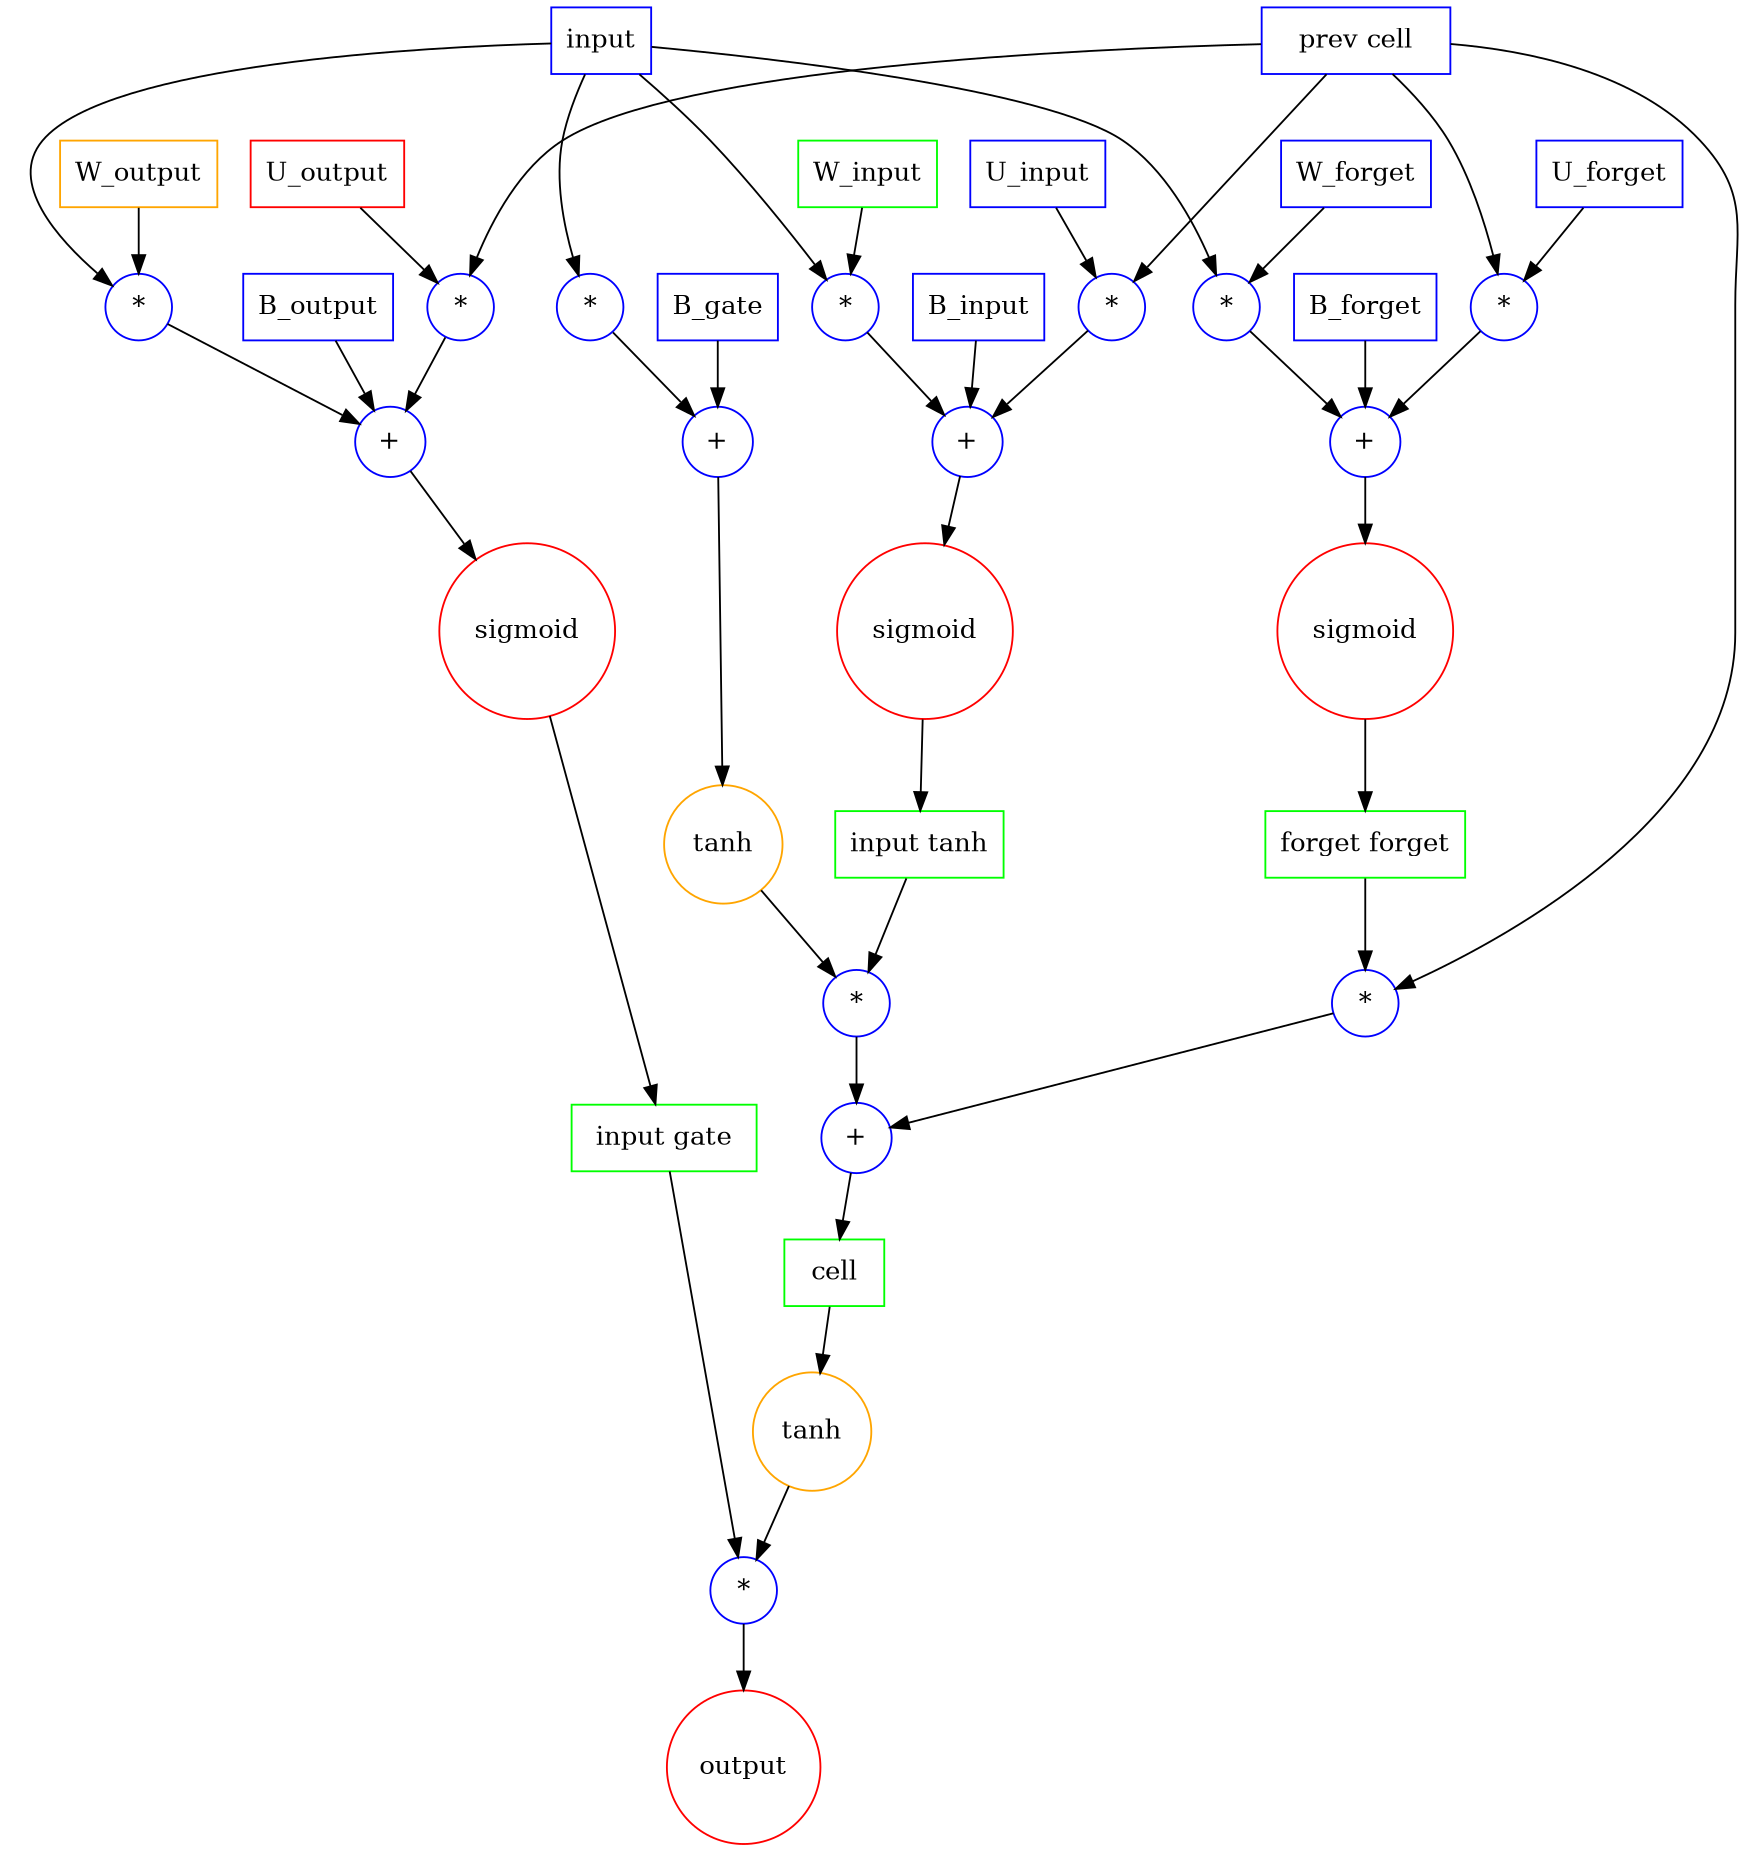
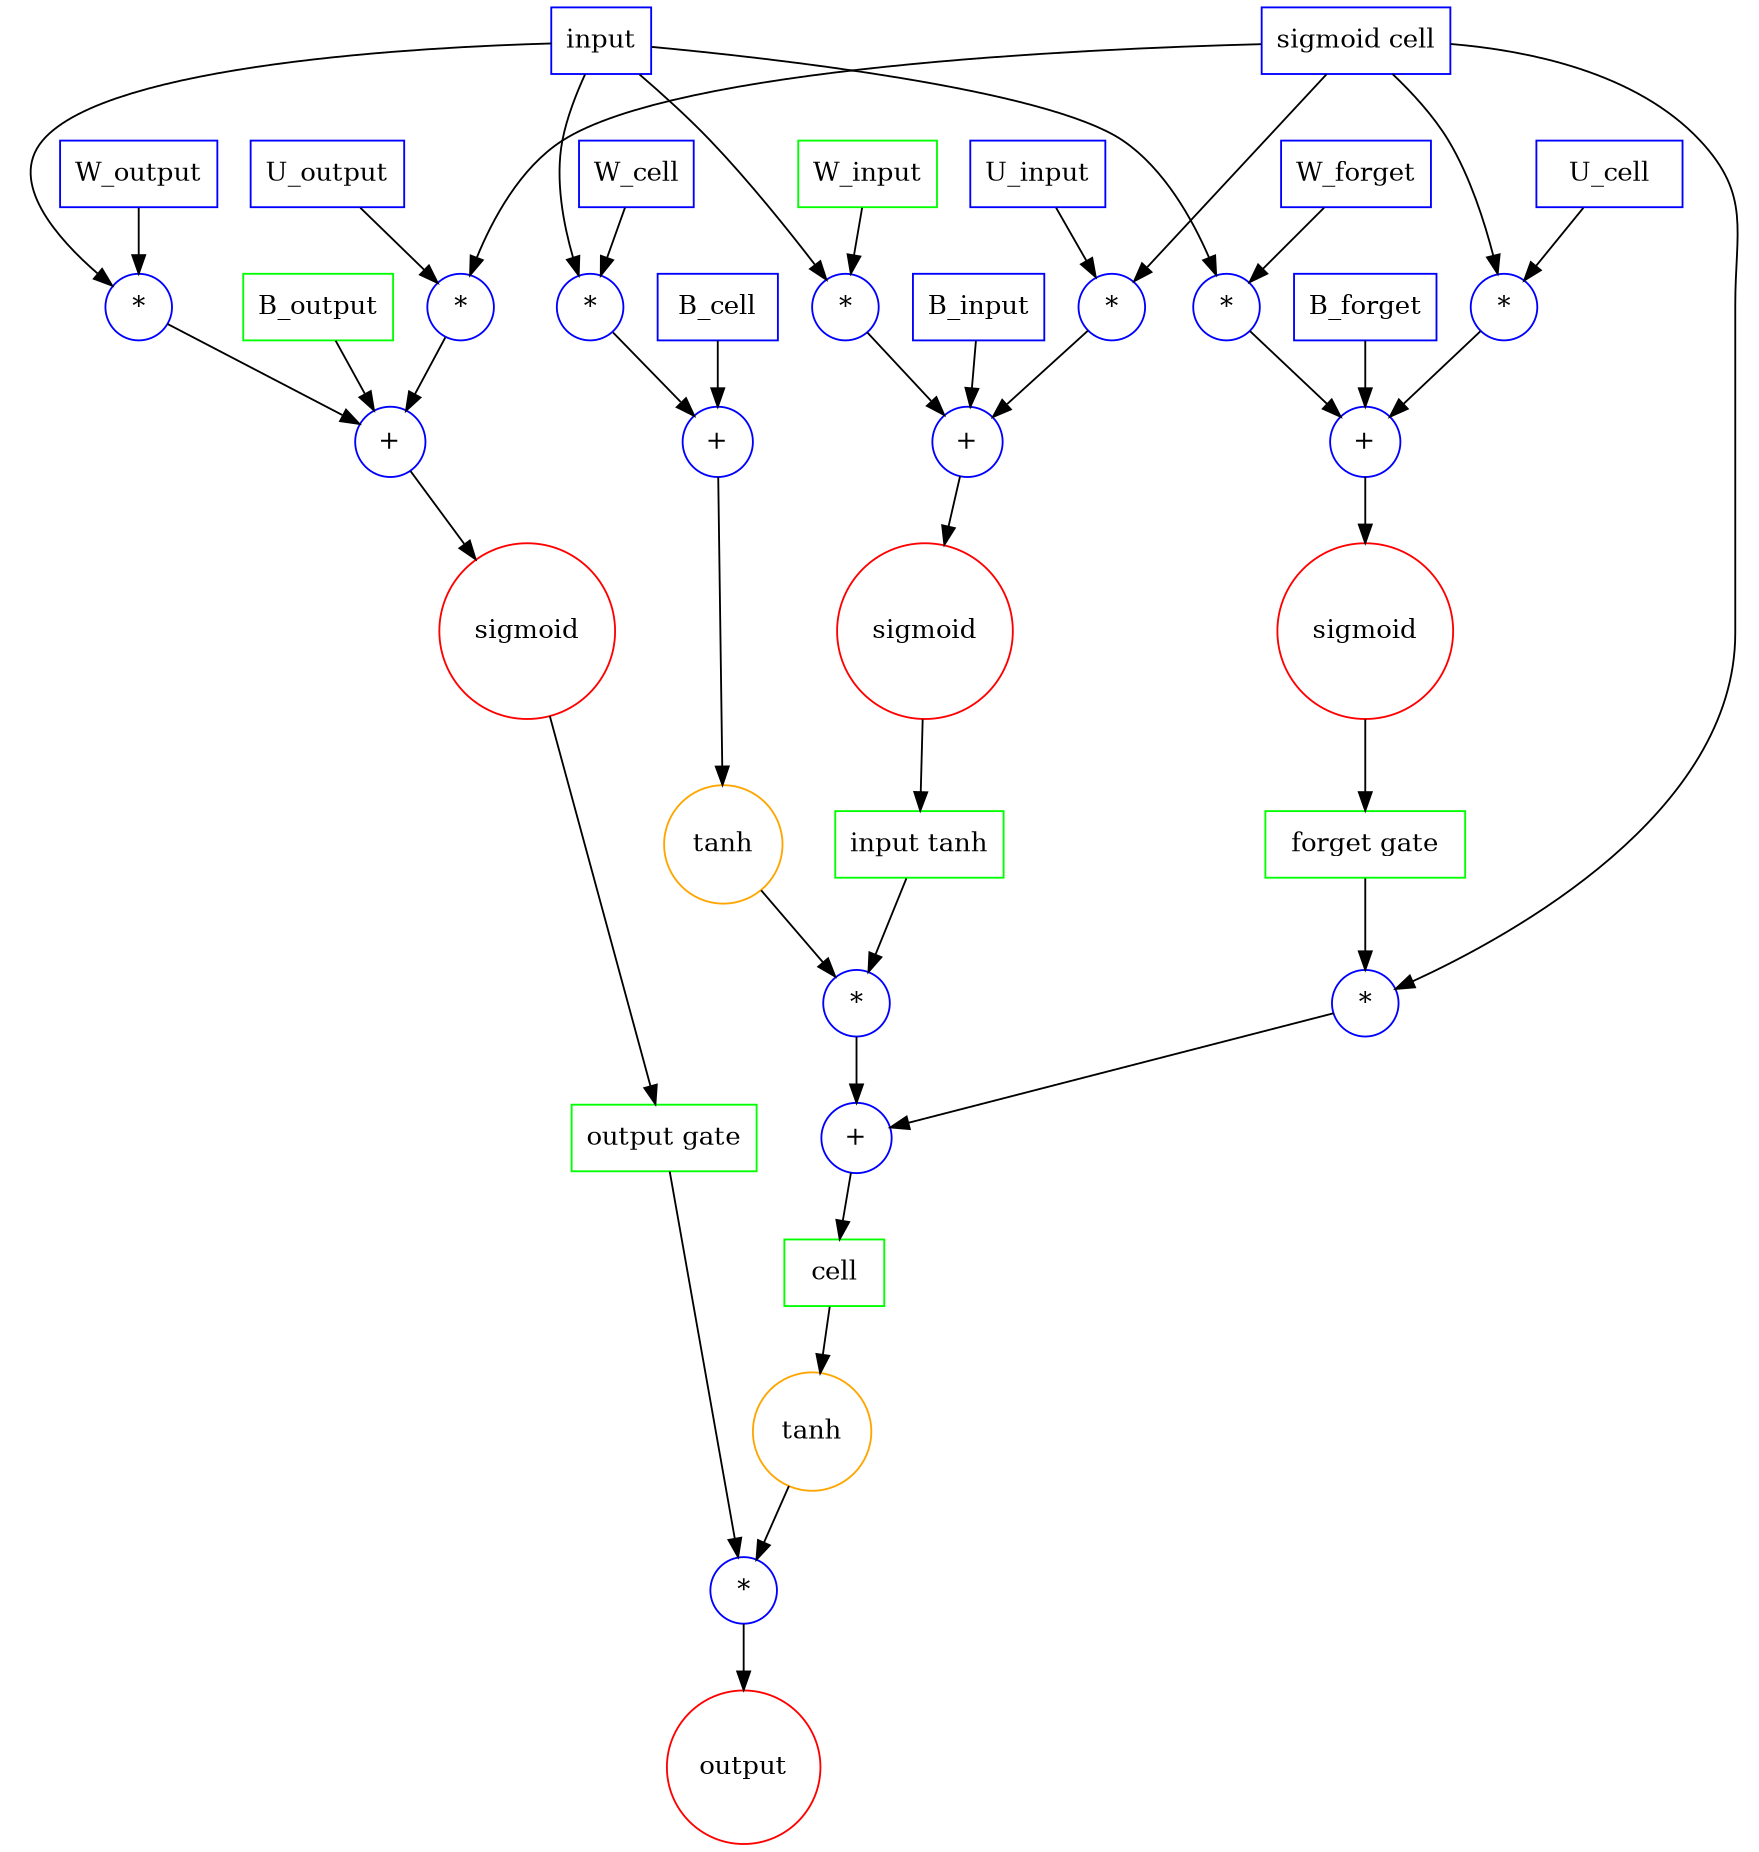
  digraph {
    node [color=blue shape=circle]
-   n1 [label="prev cell" shape=box]
+   n1 [label="sigmoid cell" shape=box]
    n2 [label=input shape=box]
    n3 [color=red label=output]
    n4 [label="*"]
    n5 [label="*"]
    n6 [label="*"]
    n7 [label="*"]
    n8 [label="*"]
    n9 [label="*"]
    n10 [label="*"]
    n11 [label="*"]
    n12 [label="+"]
    n13 [label="+"]
    n14 [label="+"]
    n15 [label="+"]
    n16 [label="+"]
    n17 [color=green label=W_input shape=box]
-   n19 [color=orange label=W_output shape=box]
+   n18 [label=W_cell shape=box]
+   n19 [label=W_output shape=box]
    n20 [label=W_forget shape=box]
    n21 [label=U_input shape=box]
-   n22 [color=red label=U_output shape=box]
-   n23 [label=U_forget shape=box]
+   n22 [label=U_output shape=box]
+   n23 [label=U_cell shape=box]
    n24 [label=B_input shape=box]
    n25 [color=red label=sigmoid]
-   n26 [label=B_gate shape=box]
+   n26 [label=B_cell shape=box]
    n27 [color=orange label=tanh]
-   n28 [label=B_output shape=box]
+   n28 [color=green label=B_output shape=box]
    n29 [color=red label=sigmoid]
    n30 [label=B_forget shape=box]
    n31 [color=red label=sigmoid]
    n32 [color=green label="input tanh" shape=box]
    n33 [label="*"]
-   n34 [color=green label="input gate" shape=box]
+   n34 [color=green label="output gate" shape=box]
    n35 [label="*"]
-   n36 [color=green label="forget forget" shape=box]
+   n36 [color=green label="forget gate" shape=box]
    n37 [color=green label=cell shape=box]
    n38 [color=orange label=tanh]
    subgraph sub_1 {
      rank=source
      n1
      n2
    }
    subgraph sub_2 {
      rank=sink
      n3
    }
    n1 -> n4
    n1 -> n5
    n1 -> n6
    n1 -> n7
    n2 -> n8
    n2 -> n9
    n2 -> n10
    n2 -> n11
    n4 -> n12
    n5 -> n13
    n6 -> n14
    n7 -> n15
    n8 -> n12
    n9 -> n13
    n10 -> n14
    n11 -> n16
    n12 -> n25
    n13 -> n29
    n14 -> n31
    n15 -> n37
    n16 -> n27
    n17 -> n8
+   n18 -> n11
    n19 -> n9
    n20 -> n10
    n21 -> n4
    n22 -> n5
    n23 -> n6
    n24 -> n12
    n25 -> n32
    n26 -> n16
    n27 -> n33
    n28 -> n13
    n29 -> n34
    n30 -> n14
    n31 -> n36
    n32 -> n33
    n33 -> n15
    n34 -> n35
    n35 -> n3
    n36 -> n7
    n37 -> n38
    n38 -> n35
  }
